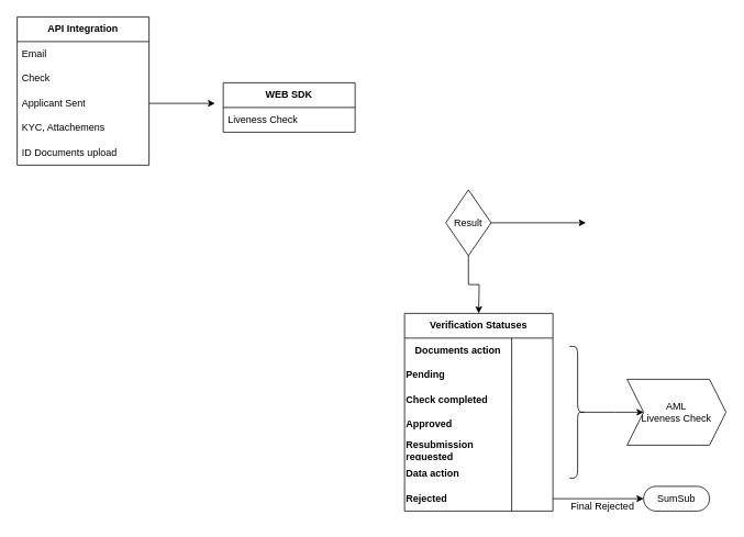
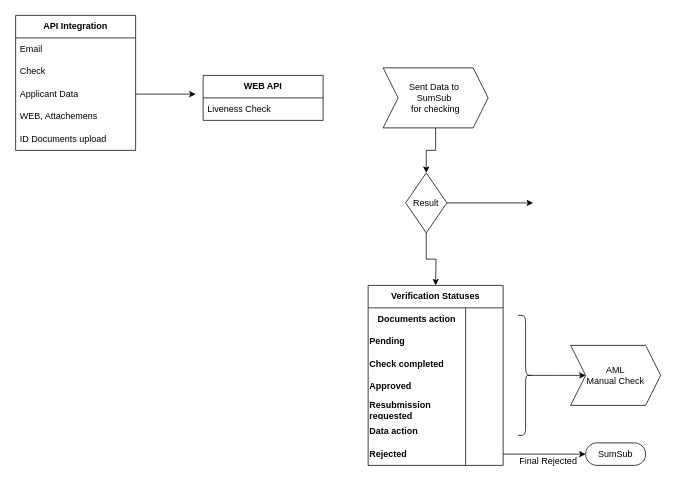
  <mxCell id="0" />
  <mxCell id="1" parent="0" />
  <mxCell id="2" value="&lt;b&gt;API Integration&lt;/b&gt;" style="swimlane;fontStyle=0;childLayout=stackLayout;horizontal=1;startSize=30;horizontalStack=0;resizeParent=1;resizeParentMax=0;resizeLast=0;collapsible=1;marginBottom=0;whiteSpace=wrap;html=1;" vertex="1" parent="1"><mxGeometry x="20" y="20" width="160" height="180" as="geometry" /></mxCell>
  <mxCell id="3" value="Email" style="text;strokeColor=none;fillColor=none;align=left;verticalAlign=middle;spacingLeft=4;spacingRight=4;overflow=hidden;points=[[0,0.5],[1,0.5]];portConstraint=eastwest;rotatable=0;whiteSpace=wrap;html=1;" vertex="1" parent="2"><mxGeometry y="30" width="160" height="30" as="geometry" /></mxCell>
  <mxCell id="4" value="Check" style="text;strokeColor=none;fillColor=none;align=left;verticalAlign=middle;spacingLeft=4;spacingRight=4;overflow=hidden;points=[[0,0.5],[1,0.5]];portConstraint=eastwest;rotatable=0;whiteSpace=wrap;html=1;" vertex="1" parent="2"><mxGeometry y="60" width="160" height="30" as="geometry" /></mxCell>
  <mxCell id="5" style="edgeStyle=orthogonalEdgeStyle;rounded=0;orthogonalLoop=1;jettySize=auto;html=1;" edge="1" parent="2" source="6"><mxGeometry relative="1" as="geometry"><mxPoint x="240" y="105" as="targetPoint" /></mxGeometry></mxCell>
- <mxCell id="6" value="Applicant Sent" style="text;strokeColor=none;fillColor=none;align=left;verticalAlign=middle;spacingLeft=4;spacingRight=4;overflow=hidden;points=[[0,0.5],[1,0.5]];portConstraint=eastwest;rotatable=0;whiteSpace=wrap;html=1;" vertex="1" parent="2"><mxGeometry y="90" width="160" height="30" as="geometry" /></mxCell>
- <mxCell id="7" value="KYC, Attachemens" style="text;strokeColor=none;fillColor=none;align=left;verticalAlign=middle;spacingLeft=4;spacingRight=4;overflow=hidden;points=[[0,0.5],[1,0.5]];portConstraint=eastwest;rotatable=0;whiteSpace=wrap;html=1;" vertex="1" parent="2"><mxGeometry y="120" width="160" height="30" as="geometry" /></mxCell>
+ <mxCell id="6" value="Applicant Data" style="text;strokeColor=none;fillColor=none;align=left;verticalAlign=middle;spacingLeft=4;spacingRight=4;overflow=hidden;points=[[0,0.5],[1,0.5]];portConstraint=eastwest;rotatable=0;whiteSpace=wrap;html=1;" vertex="1" parent="2"><mxGeometry y="90" width="160" height="30" as="geometry" /></mxCell>
+ <mxCell id="7" value="WEB, Attachemens" style="text;strokeColor=none;fillColor=none;align=left;verticalAlign=middle;spacingLeft=4;spacingRight=4;overflow=hidden;points=[[0,0.5],[1,0.5]];portConstraint=eastwest;rotatable=0;whiteSpace=wrap;html=1;" vertex="1" parent="2"><mxGeometry y="120" width="160" height="30" as="geometry" /></mxCell>
  <mxCell id="8" value="ID Documents upload" style="text;strokeColor=none;fillColor=none;align=left;verticalAlign=middle;spacingLeft=4;spacingRight=4;overflow=hidden;points=[[0,0.5],[1,0.5]];portConstraint=eastwest;rotatable=0;whiteSpace=wrap;html=1;" vertex="1" parent="2"><mxGeometry y="150" width="160" height="30" as="geometry" /></mxCell>
- <mxCell id="9" value="&lt;b&gt;WEB SDK&lt;br&gt;&lt;/b&gt;" style="swimlane;fontStyle=0;childLayout=stackLayout;horizontal=1;startSize=30;horizontalStack=0;resizeParent=1;resizeParentMax=0;resizeLast=0;collapsible=1;marginBottom=0;whiteSpace=wrap;html=1;" vertex="1" parent="1"><mxGeometry x="270" y="100" width="160" height="60" as="geometry" /></mxCell>
+ <mxCell id="9" value="&lt;b&gt;WEB API&lt;br&gt;&lt;/b&gt;" style="swimlane;fontStyle=0;childLayout=stackLayout;horizontal=1;startSize=30;horizontalStack=0;resizeParent=1;resizeParentMax=0;resizeLast=0;collapsible=1;marginBottom=0;whiteSpace=wrap;html=1;" vertex="1" parent="1"><mxGeometry x="270" y="100" width="160" height="60" as="geometry" /></mxCell>
  <mxCell id="10" value="Liveness Check" style="text;strokeColor=none;fillColor=none;align=left;verticalAlign=middle;spacingLeft=4;spacingRight=4;overflow=hidden;points=[[0,0.5],[1,0.5]];portConstraint=eastwest;rotatable=0;whiteSpace=wrap;html=1;" vertex="1" parent="9"><mxGeometry y="30" width="160" height="30" as="geometry" /></mxCell>
+ <mxCell id="11" style="edgeStyle=orthogonalEdgeStyle;rounded=0;orthogonalLoop=1;jettySize=auto;html=1;" edge="1" parent="1" source="12" target="15"><mxGeometry relative="1" as="geometry" /></mxCell>
+ <mxCell id="12" value="&lt;div&gt;Sent Data to&amp;nbsp;&lt;/div&gt;&lt;div&gt;SumSub&amp;nbsp;&lt;/div&gt;&lt;div&gt;for checking&lt;/div&gt;" style="shape=step;perimeter=stepPerimeter;whiteSpace=wrap;html=1;fixedSize=1;" vertex="1" parent="1"><mxGeometry x="510" y="90" width="140" height="80" as="geometry" /></mxCell>
  <mxCell id="13" style="edgeStyle=orthogonalEdgeStyle;rounded=0;orthogonalLoop=1;jettySize=auto;html=1;" edge="1" parent="1" source="15"><mxGeometry relative="1" as="geometry"><mxPoint x="710" y="270" as="targetPoint" /></mxGeometry></mxCell>
  <mxCell id="14" style="edgeStyle=orthogonalEdgeStyle;rounded=0;orthogonalLoop=1;jettySize=auto;html=1;" edge="1" parent="1" source="15"><mxGeometry relative="1" as="geometry"><mxPoint x="580" y="380" as="targetPoint" /></mxGeometry></mxCell>
  <mxCell id="15" value="Result" style="rhombus;whiteSpace=wrap;html=1;" vertex="1" parent="1"><mxGeometry x="540" y="230" width="55" height="80" as="geometry" /></mxCell>
  <mxCell id="16" value="Final Rejected" style="text;html=1;align=center;verticalAlign=middle;resizable=0;points=[];autosize=1;strokeColor=none;fillColor=none;" vertex="1" parent="1"><mxGeometry x="680" y="600" width="100" height="30" as="geometry" /></mxCell>
  <mxCell id="17" value="SumSub" style="html=1;dashed=0;whiteSpace=wrap;shape=mxgraph.dfd.start" vertex="1" parent="1"><mxGeometry x="780" y="590" width="80" height="30" as="geometry" /></mxCell>
  <mxCell id="18" value="Verification Statuses" style="shape=table;startSize=30;container=1;collapsible=1;childLayout=tableLayout;fixedRows=1;rowLines=0;fontStyle=1;align=center;resizeLast=1;html=1;whiteSpace=wrap;" vertex="1" parent="1"><mxGeometry x="490" y="380" width="180" height="240" as="geometry" /></mxCell>
  <mxCell id="19" value="" style="shape=tableRow;horizontal=0;startSize=0;swimlaneHead=0;swimlaneBody=0;fillColor=none;collapsible=0;dropTarget=0;points=[[0,0.5],[1,0.5]];portConstraint=eastwest;top=0;left=0;right=0;bottom=0;html=1;" vertex="1" parent="18"><mxGeometry y="30" width="180" height="30" as="geometry" /></mxCell>
  <mxCell id="20" value="Documents action" style="shape=partialRectangle;connectable=0;fillColor=none;top=0;left=0;bottom=0;right=0;fontStyle=1;overflow=hidden;html=1;whiteSpace=wrap;" vertex="1" parent="19"><mxGeometry width="130" height="30" as="geometry"><mxRectangle width="130" height="30" as="alternateBounds" /></mxGeometry></mxCell>
  <mxCell id="21" value="" style="shape=partialRectangle;connectable=0;fillColor=none;top=0;left=0;bottom=0;right=0;align=left;spacingLeft=6;fontStyle=5;overflow=hidden;html=1;whiteSpace=wrap;" vertex="1" parent="19"><mxGeometry x="130" width="50" height="30" as="geometry"><mxRectangle width="50" height="30" as="alternateBounds" /></mxGeometry></mxCell>
  <mxCell id="22" style="shape=tableRow;horizontal=0;startSize=0;swimlaneHead=0;swimlaneBody=0;fillColor=none;collapsible=0;dropTarget=0;points=[[0,0.5],[1,0.5]];portConstraint=eastwest;top=0;left=0;right=0;bottom=0;html=1;" vertex="1" parent="18"><mxGeometry y="60" width="180" height="30" as="geometry" /></mxCell>
  <mxCell id="23" value="&lt;strong&gt;Pending&lt;/strong&gt;" style="shape=partialRectangle;connectable=0;fillColor=none;top=0;left=0;bottom=0;right=0;fontStyle=0;overflow=hidden;html=1;whiteSpace=wrap;align=left;" vertex="1" parent="22"><mxGeometry width="130" height="30" as="geometry"><mxRectangle width="130" height="30" as="alternateBounds" /></mxGeometry></mxCell>
  <mxCell id="24" style="shape=partialRectangle;connectable=0;fillColor=none;top=0;left=0;bottom=0;right=0;align=left;spacingLeft=6;fontStyle=5;overflow=hidden;html=1;whiteSpace=wrap;" vertex="1" parent="22"><mxGeometry x="130" width="50" height="30" as="geometry"><mxRectangle width="50" height="30" as="alternateBounds" /></mxGeometry></mxCell>
  <mxCell id="25" style="shape=tableRow;horizontal=0;startSize=0;swimlaneHead=0;swimlaneBody=0;fillColor=none;collapsible=0;dropTarget=0;points=[[0,0.5],[1,0.5]];portConstraint=eastwest;top=0;left=0;right=0;bottom=0;html=1;" vertex="1" parent="18"><mxGeometry y="90" width="180" height="30" as="geometry" /></mxCell>
  <mxCell id="26" value="&lt;strong&gt;Check completed&lt;/strong&gt;" style="shape=partialRectangle;connectable=0;fillColor=none;top=0;left=0;bottom=0;right=0;fontStyle=0;overflow=hidden;html=1;whiteSpace=wrap;align=left;" vertex="1" parent="25"><mxGeometry width="130" height="30" as="geometry"><mxRectangle width="130" height="30" as="alternateBounds" /></mxGeometry></mxCell>
  <mxCell id="27" style="shape=partialRectangle;connectable=0;fillColor=none;top=0;left=0;bottom=0;right=0;align=left;spacingLeft=6;fontStyle=5;overflow=hidden;html=1;whiteSpace=wrap;" vertex="1" parent="25"><mxGeometry x="130" width="50" height="30" as="geometry"><mxRectangle width="50" height="30" as="alternateBounds" /></mxGeometry></mxCell>
  <mxCell id="28" style="shape=tableRow;horizontal=0;startSize=0;swimlaneHead=0;swimlaneBody=0;fillColor=none;collapsible=0;dropTarget=0;points=[[0,0.5],[1,0.5]];portConstraint=eastwest;top=0;left=0;right=0;bottom=0;html=1;" vertex="1" parent="18"><mxGeometry y="120" width="180" height="30" as="geometry" /></mxCell>
  <mxCell id="29" value="&lt;div align=&quot;left&quot;&gt;&lt;strong&gt;Approved&lt;/strong&gt;&lt;/div&gt;" style="shape=partialRectangle;connectable=0;fillColor=none;top=0;left=0;bottom=0;right=0;fontStyle=0;overflow=hidden;html=1;whiteSpace=wrap;align=left;" vertex="1" parent="28"><mxGeometry width="130" height="30" as="geometry"><mxRectangle width="130" height="30" as="alternateBounds" /></mxGeometry></mxCell>
  <mxCell id="30" style="shape=partialRectangle;connectable=0;fillColor=none;top=0;left=0;bottom=0;right=0;align=left;spacingLeft=6;fontStyle=5;overflow=hidden;html=1;whiteSpace=wrap;" vertex="1" parent="28"><mxGeometry x="130" width="50" height="30" as="geometry"><mxRectangle width="50" height="30" as="alternateBounds" /></mxGeometry></mxCell>
  <mxCell id="31" style="shape=tableRow;horizontal=0;startSize=0;swimlaneHead=0;swimlaneBody=0;fillColor=none;collapsible=0;dropTarget=0;points=[[0,0.5],[1,0.5]];portConstraint=eastwest;top=0;left=0;right=0;bottom=0;html=1;" vertex="1" parent="18"><mxGeometry y="150" width="180" height="30" as="geometry" /></mxCell>
  <mxCell id="32" value="&lt;div align=&quot;left&quot;&gt;Resubmission requested&lt;/div&gt;" style="shape=partialRectangle;connectable=0;fillColor=none;top=0;left=0;bottom=0;right=0;fontStyle=1;overflow=hidden;html=1;whiteSpace=wrap;align=left;" vertex="1" parent="31"><mxGeometry width="130" height="30" as="geometry"><mxRectangle width="130" height="30" as="alternateBounds" /></mxGeometry></mxCell>
  <mxCell id="33" style="shape=partialRectangle;connectable=0;fillColor=none;top=0;left=0;bottom=0;right=0;align=left;spacingLeft=6;fontStyle=5;overflow=hidden;html=1;whiteSpace=wrap;" vertex="1" parent="31"><mxGeometry x="130" width="50" height="30" as="geometry"><mxRectangle width="50" height="30" as="alternateBounds" /></mxGeometry></mxCell>
  <mxCell id="34" style="shape=tableRow;horizontal=0;startSize=0;swimlaneHead=0;swimlaneBody=0;fillColor=none;collapsible=0;dropTarget=0;points=[[0,0.5],[1,0.5]];portConstraint=eastwest;top=0;left=0;right=0;bottom=0;html=1;" vertex="1" parent="18"><mxGeometry y="180" width="180" height="30" as="geometry" /></mxCell>
  <mxCell id="35" value="&lt;div align=&quot;left&quot;&gt;Data action&lt;/div&gt;" style="shape=partialRectangle;connectable=0;fillColor=none;top=0;left=0;bottom=0;right=0;fontStyle=1;overflow=hidden;html=1;whiteSpace=wrap;align=left;" vertex="1" parent="34"><mxGeometry width="130" height="30" as="geometry"><mxRectangle width="130" height="30" as="alternateBounds" /></mxGeometry></mxCell>
  <mxCell id="36" style="shape=partialRectangle;connectable=0;fillColor=none;top=0;left=0;bottom=0;right=0;align=left;spacingLeft=6;fontStyle=5;overflow=hidden;html=1;whiteSpace=wrap;" vertex="1" parent="34"><mxGeometry x="130" width="50" height="30" as="geometry"><mxRectangle width="50" height="30" as="alternateBounds" /></mxGeometry></mxCell>
  <mxCell id="37" style="shape=tableRow;horizontal=0;startSize=0;swimlaneHead=0;swimlaneBody=0;fillColor=none;collapsible=0;dropTarget=0;points=[[0,0.5],[1,0.5]];portConstraint=eastwest;top=0;left=0;right=0;bottom=0;html=1;" vertex="1" parent="18"><mxGeometry y="210" width="180" height="30" as="geometry" /></mxCell>
  <mxCell id="38" value="Rejected" style="shape=partialRectangle;connectable=0;fillColor=none;top=0;left=0;bottom=0;right=0;fontStyle=1;overflow=hidden;html=1;whiteSpace=wrap;align=left;" vertex="1" parent="37"><mxGeometry width="130" height="30" as="geometry"><mxRectangle width="130" height="30" as="alternateBounds" /></mxGeometry></mxCell>
  <mxCell id="39" style="shape=partialRectangle;connectable=0;fillColor=none;top=0;left=0;bottom=0;right=0;align=left;spacingLeft=6;fontStyle=5;overflow=hidden;html=1;whiteSpace=wrap;" vertex="1" parent="37"><mxGeometry x="130" width="50" height="30" as="geometry"><mxRectangle width="50" height="30" as="alternateBounds" /></mxGeometry></mxCell>
  <mxCell id="40" style="edgeStyle=orthogonalEdgeStyle;rounded=0;orthogonalLoop=1;jettySize=auto;html=1;exitX=1;exitY=0.5;exitDx=0;exitDy=0;" edge="1" parent="1" source="37"><mxGeometry relative="1" as="geometry"><mxPoint x="780" y="605" as="targetPoint" /></mxGeometry></mxCell>
  <mxCell id="41" style="edgeStyle=orthogonalEdgeStyle;rounded=0;orthogonalLoop=1;jettySize=auto;html=1;exitX=0.1;exitY=0.5;exitDx=0;exitDy=0;exitPerimeter=0;" edge="1" parent="1" source="42"><mxGeometry relative="1" as="geometry"><mxPoint x="780" y="500" as="targetPoint" /></mxGeometry></mxCell>
  <mxCell id="42" value="" style="shape=curlyBracket;whiteSpace=wrap;html=1;rounded=1;flipH=1;labelPosition=right;verticalLabelPosition=middle;align=left;verticalAlign=middle;size=0.5;" vertex="1" parent="1"><mxGeometry x="690" y="420" width="20" height="160" as="geometry" /></mxCell>
- <mxCell id="43" value="AML &lt;br&gt;Liveness Check" style="shape=step;perimeter=stepPerimeter;whiteSpace=wrap;html=1;fixedSize=1;" vertex="1" parent="1"><mxGeometry x="760" y="460" width="120" height="80" as="geometry" /></mxCell>
+ <mxCell id="43" value="AML &lt;br&gt;Manual Check" style="shape=step;perimeter=stepPerimeter;whiteSpace=wrap;html=1;fixedSize=1;" vertex="1" parent="1"><mxGeometry x="760" y="460" width="120" height="80" as="geometry" /></mxCell>
